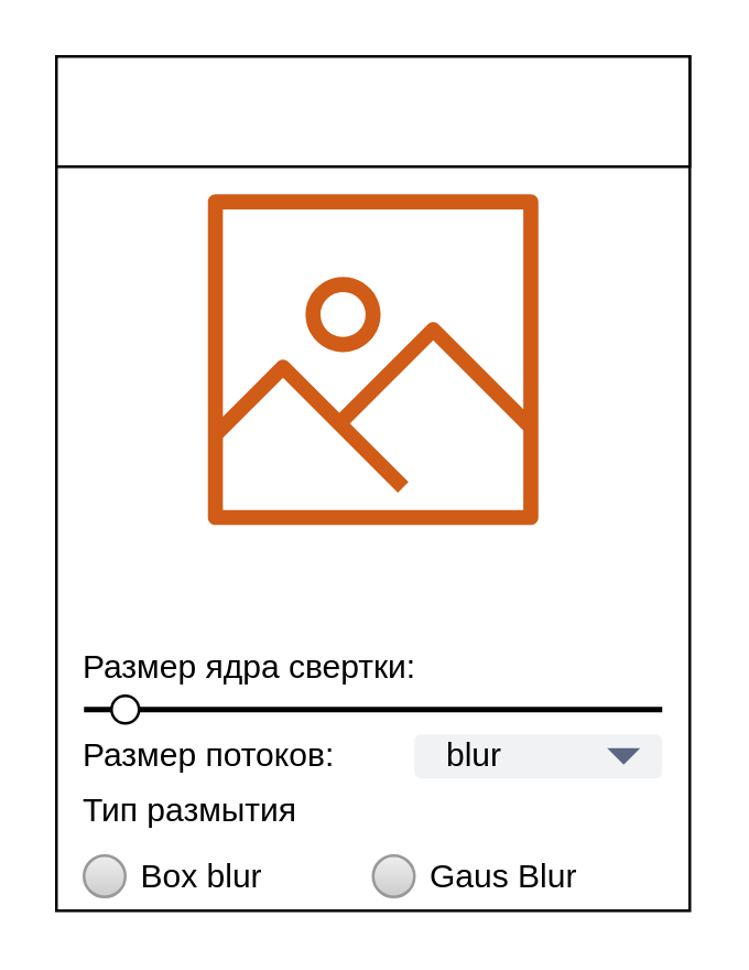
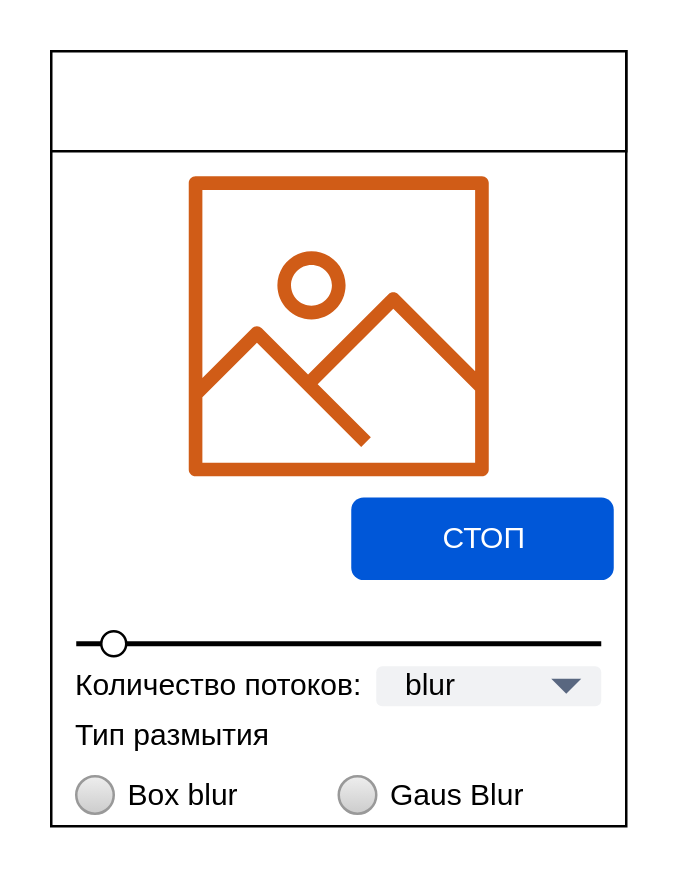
  <mxCell id="0" />
  <mxCell id="1" parent="0" />
  <mxCell id="2" value="" style="rounded=0;whiteSpace=wrap;html=1;" parent="1" vertex="1"><mxGeometry x="20" y="20" width="230" height="310" as="geometry" /></mxCell>
  <mxCell id="3" value="" style="rounded=0;whiteSpace=wrap;html=1;" parent="1" vertex="1"><mxGeometry x="20" y="20" width="230" height="40" as="geometry" /></mxCell>
  <mxCell id="4" value="" style="outlineConnect=0;fontColor=#232F3E;gradientColor=none;fillColor=#D05C17;strokeColor=none;dashed=0;verticalLabelPosition=bottom;verticalAlign=top;align=center;html=1;fontSize=12;fontStyle=0;aspect=fixed;pointerEvents=1;shape=mxgraph.aws4.container_registry_image;" vertex="1" parent="1"><mxGeometry x="75" y="70" width="120" height="120" as="geometry" /></mxCell>
- <mxCell id="6" value="Размер ядра свертки:&amp;nbsp;" style="text;html=1;strokeColor=none;fillColor=none;align=left;verticalAlign=middle;whiteSpace=wrap;rounded=0;" vertex="1" parent="1"><mxGeometry x="27.5" y="231.5" width="207.5" height="20" as="geometry" /></mxCell>
+ <mxCell id="5" value="СТОП" style="rounded=1;fillColor=#0057D8;align=center;strokeColor=none;html=1;fontColor=#ffffff;fontSize=12" vertex="1" parent="1"><mxGeometry x="140" y="198.5" width="105" height="33" as="geometry" /></mxCell>
  <mxCell id="7" value="" style="line;strokeWidth=2;html=1;align=left;" vertex="1" parent="1"><mxGeometry x="30" y="252" width="210" height="10" as="geometry" /></mxCell>
  <mxCell id="8" value="" style="ellipse;fillColor=#ffffff;strokeColor=#000000;align=left;" vertex="1" parent="1"><mxGeometry x="40" y="252" width="10" height="10" as="geometry" /></mxCell>
- <mxCell id="9" value="Размер потоков:" style="text;html=1;strokeColor=none;fillColor=none;align=left;verticalAlign=middle;whiteSpace=wrap;rounded=0;" vertex="1" parent="1"><mxGeometry x="27.5" y="264" width="207.5" height="20" as="geometry" /></mxCell>
+ <mxCell id="9" value="Количество потоков:" style="text;html=1;strokeColor=none;fillColor=none;align=left;verticalAlign=middle;whiteSpace=wrap;rounded=0;" vertex="1" parent="1"><mxGeometry x="27.5" y="264" width="207.5" height="20" as="geometry" /></mxCell>
  <mxCell id="10" value="blur" style="rounded=1;fillColor=#F1F2F4;strokeColor=none;html=1;align=left;fontSize=12;spacingLeft=10" vertex="1" parent="1"><mxGeometry x="150" y="266" width="90" height="16" as="geometry" /></mxCell>
  <mxCell id="11" value="" style="shape=triangle;direction=south;fillColor=#596780;strokeColor=none;html=1" vertex="1" parent="10"><mxGeometry x="1" y="0.5" width="12" height="6" relative="1" as="geometry"><mxPoint x="-20" y="-3" as="offset" /></mxGeometry></mxCell>
  <mxCell id="12" value="Тип размытия" style="text;html=1;strokeColor=none;fillColor=none;align=left;verticalAlign=middle;whiteSpace=wrap;rounded=0;" vertex="1" parent="1"><mxGeometry x="27.5" y="284" width="207.5" height="20" as="geometry" /></mxCell>
  <mxCell id="13" value="Box blur" style="shape=ellipse;fillColor=#eeeeee;strokeColor=#999999;gradientColor=#cccccc;html=1;align=left;spacingLeft=4;fontSize=12;labelPosition=right;shadow=0;" vertex="1" parent="1"><mxGeometry x="30" y="310" width="15" height="15" as="geometry" /></mxCell>
  <mxCell id="14" value="Gaus Blur" style="shape=ellipse;fillColor=#eeeeee;strokeColor=#999999;gradientColor=#cccccc;html=1;align=left;spacingLeft=4;fontSize=12;labelPosition=right;shadow=0;" vertex="1" parent="1"><mxGeometry x="135" y="310" width="15" height="15" as="geometry" /></mxCell>
